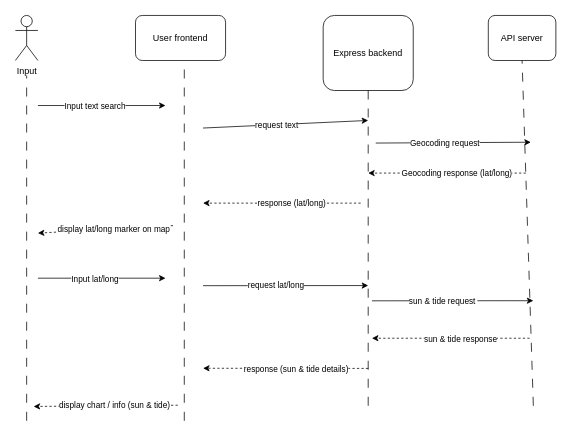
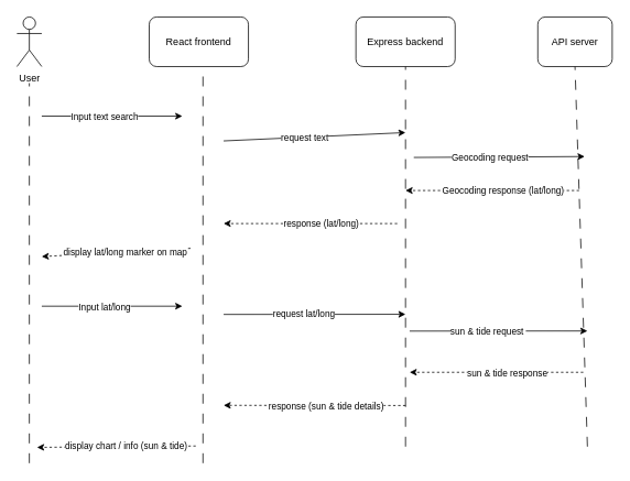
  <mxCell id="0" />
  <mxCell id="1" parent="0" />
- <mxCell id="2" value="Input" style="shape=umlActor;verticalLabelPosition=bottom;verticalAlign=top;html=1;outlineConnect=0;" parent="1" vertex="1"><mxGeometry x="20" y="20" width="30" height="60" as="geometry" /></mxCell>
- <mxCell id="3" value="User frontend" style="rounded=1;whiteSpace=wrap;html=1;" parent="1" vertex="1"><mxGeometry x="180" y="20" width="120" height="60" as="geometry" /></mxCell>
- <mxCell id="4" value="Express backend" style="rounded=1;whiteSpace=wrap;html=1;" parent="1" vertex="1"><mxGeometry x="430" y="20" width="120" height="100" as="geometry" /></mxCell>
+ <mxCell id="2" value="User" style="shape=umlActor;verticalLabelPosition=bottom;verticalAlign=top;html=1;outlineConnect=0;" parent="1" vertex="1"><mxGeometry x="20" y="20" width="30" height="60" as="geometry" /></mxCell>
+ <mxCell id="3" value="React frontend" style="rounded=1;whiteSpace=wrap;html=1;" parent="1" vertex="1"><mxGeometry x="180" y="20" width="120" height="60" as="geometry" /></mxCell>
+ <mxCell id="4" value="Express backend" style="rounded=1;whiteSpace=wrap;html=1;" parent="1" vertex="1"><mxGeometry x="430" y="20" width="120" height="60" as="geometry" /></mxCell>
  <mxCell id="5" value="API server" style="rounded=1;whiteSpace=wrap;html=1;" parent="1" vertex="1"><mxGeometry x="650" y="20" width="90" height="60" as="geometry" /></mxCell>
  <mxCell id="6" value="" style="endArrow=classic;html=1;" parent="1" edge="1"><mxGeometry width="50" height="50" relative="1" as="geometry"><mxPoint x="50" y="140" as="sourcePoint" /><mxPoint x="220" y="140" as="targetPoint" /></mxGeometry></mxCell>
  <mxCell id="7" value="Input text search" style="edgeLabel;html=1;align=center;verticalAlign=middle;resizable=0;points=[];" parent="6" vertex="1" connectable="0"><mxGeometry x="-0.114" relative="1" as="geometry"><mxPoint as="offset" /></mxGeometry></mxCell>
  <mxCell id="8" value="" style="endArrow=classic;html=1;entryX=0.5;entryY=0.036;entryDx=0;entryDy=0;entryPerimeter=0;" parent="1" edge="1"><mxGeometry width="50" height="50" relative="1" as="geometry"><mxPoint x="270" y="170" as="sourcePoint" /><mxPoint x="490" y="159.88" as="targetPoint" /></mxGeometry></mxCell>
  <mxCell id="9" value="request text" style="edgeLabel;html=1;align=center;verticalAlign=middle;resizable=0;points=[];" parent="8" vertex="1" connectable="0"><mxGeometry x="-0.114" relative="1" as="geometry"><mxPoint as="offset" /></mxGeometry></mxCell>
  <mxCell id="10" value="" style="endArrow=classic;html=1;entryX=0.165;entryY=0.083;entryDx=0;entryDy=0;entryPerimeter=0;" parent="1" edge="1"><mxGeometry width="50" height="50" relative="1" as="geometry"><mxPoint x="500" y="190" as="sourcePoint" /><mxPoint x="706.65" y="188.89" as="targetPoint" /></mxGeometry></mxCell>
  <mxCell id="11" value="Geocoding request" style="edgeLabel;html=1;align=center;verticalAlign=middle;resizable=0;points=[];" parent="10" vertex="1" connectable="0"><mxGeometry x="-0.114" relative="1" as="geometry"><mxPoint as="offset" /></mxGeometry></mxCell>
  <mxCell id="12" value="" style="endArrow=classic;html=1;dashed=1;" parent="1" edge="1"><mxGeometry width="50" height="50" relative="1" as="geometry"><mxPoint x="700" y="230" as="sourcePoint" /><mxPoint x="490" y="230" as="targetPoint" /></mxGeometry></mxCell>
  <mxCell id="13" value="Geocoding response (lat/long)" style="edgeLabel;html=1;align=center;verticalAlign=middle;resizable=0;points=[];" parent="12" vertex="1" connectable="0"><mxGeometry x="-0.114" relative="1" as="geometry"><mxPoint as="offset" /></mxGeometry></mxCell>
  <mxCell id="14" value="" style="endArrow=classic;html=1;dashed=1;" parent="1" edge="1"><mxGeometry width="50" height="50" relative="1" as="geometry"><mxPoint x="480" y="270" as="sourcePoint" /><mxPoint x="270" y="270" as="targetPoint" /></mxGeometry></mxCell>
  <mxCell id="15" value="response (lat/long)" style="edgeLabel;html=1;align=center;verticalAlign=middle;resizable=0;points=[];" parent="14" vertex="1" connectable="0"><mxGeometry x="-0.114" relative="1" as="geometry"><mxPoint as="offset" /></mxGeometry></mxCell>
  <mxCell id="16" value="" style="endArrow=classic;html=1;dashed=1;" parent="1" edge="1"><mxGeometry width="50" height="50" relative="1" as="geometry"><mxPoint x="230" y="300" as="sourcePoint" /><mxPoint x="50" y="310" as="targetPoint" /></mxGeometry></mxCell>
  <mxCell id="17" value="display lat/long marker on map" style="edgeLabel;html=1;align=center;verticalAlign=middle;resizable=0;points=[];" parent="16" vertex="1" connectable="0"><mxGeometry x="-0.114" relative="1" as="geometry"><mxPoint as="offset" /></mxGeometry></mxCell>
  <mxCell id="18" value="" style="endArrow=classic;html=1;" parent="1" edge="1"><mxGeometry width="50" height="50" relative="1" as="geometry"><mxPoint x="50" y="370" as="sourcePoint" /><mxPoint x="220" y="370" as="targetPoint" /></mxGeometry></mxCell>
  <mxCell id="19" value="Input lat/long" style="edgeLabel;html=1;align=center;verticalAlign=middle;resizable=0;points=[];" parent="18" vertex="1" connectable="0"><mxGeometry x="-0.114" relative="1" as="geometry"><mxPoint as="offset" /></mxGeometry></mxCell>
  <mxCell id="20" value="" style="endArrow=classic;html=1;entryX=0.5;entryY=0.301;entryDx=0;entryDy=0;entryPerimeter=0;" parent="1" edge="1"><mxGeometry width="50" height="50" relative="1" as="geometry"><mxPoint x="270" y="380" as="sourcePoint" /><mxPoint x="490" y="379.83" as="targetPoint" /></mxGeometry></mxCell>
  <mxCell id="21" value="request lat/long" style="edgeLabel;html=1;align=center;verticalAlign=middle;resizable=0;points=[];" parent="20" vertex="1" connectable="0"><mxGeometry x="-0.114" relative="1" as="geometry"><mxPoint as="offset" /></mxGeometry></mxCell>
  <mxCell id="22" value="" style="endArrow=classic;html=1;exitX=1;exitY=0;exitDx=0;exitDy=0;" parent="1" edge="1"><mxGeometry width="50" height="50" relative="1" as="geometry"><mxPoint x="495" y="400.17" as="sourcePoint" /><mxPoint x="710" y="400" as="targetPoint" /></mxGeometry></mxCell>
  <mxCell id="23" value="sun &amp;amp; tide request&amp;nbsp;" style="edgeLabel;html=1;align=center;verticalAlign=middle;resizable=0;points=[];" parent="22" vertex="1" connectable="0"><mxGeometry x="-0.114" relative="1" as="geometry"><mxPoint as="offset" /></mxGeometry></mxCell>
  <mxCell id="24" value="" style="endArrow=classic;html=1;dashed=1;" parent="1" edge="1"><mxGeometry width="50" height="50" relative="1" as="geometry"><mxPoint x="705" y="450" as="sourcePoint" /><mxPoint x="495" y="450" as="targetPoint" /></mxGeometry></mxCell>
  <mxCell id="25" value="sun &amp;amp; tide response" style="edgeLabel;html=1;align=center;verticalAlign=middle;resizable=0;points=[];" parent="24" vertex="1" connectable="0"><mxGeometry x="-0.114" relative="1" as="geometry"><mxPoint as="offset" /></mxGeometry></mxCell>
  <mxCell id="26" value="" style="endArrow=classic;html=1;exitX=0.5;exitY=0.434;exitDx=0;exitDy=0;exitPerimeter=0;dashed=1;" parent="1" edge="1"><mxGeometry width="50" height="50" relative="1" as="geometry"><mxPoint x="490" y="490.22" as="sourcePoint" /><mxPoint x="270" y="490" as="targetPoint" /></mxGeometry></mxCell>
  <mxCell id="27" value="response (sun &amp;amp; tide details)" style="edgeLabel;html=1;align=center;verticalAlign=middle;resizable=0;points=[];" parent="26" vertex="1" connectable="0"><mxGeometry x="-0.114" relative="1" as="geometry"><mxPoint as="offset" /></mxGeometry></mxCell>
  <mxCell id="28" value="" style="endArrow=classic;html=1;entryX=1.433;entryY=0.483;entryDx=0;entryDy=0;entryPerimeter=0;exitX=-0.367;exitY=0.481;exitDx=0;exitDy=0;exitPerimeter=0;dashed=1;" parent="1" edge="1"><mxGeometry width="50" height="50" relative="1" as="geometry"><mxPoint x="236.33" y="539.23" as="sourcePoint" /><mxPoint x="44.33" y="540.89" as="targetPoint" /></mxGeometry></mxCell>
  <mxCell id="29" value="display chart / info (sun &amp;amp; tide)" style="edgeLabel;html=1;align=center;verticalAlign=middle;resizable=0;points=[];" parent="28" vertex="1" connectable="0"><mxGeometry x="-0.114" relative="1" as="geometry"><mxPoint as="offset" /></mxGeometry></mxCell>
  <mxCell id="30" value="" style="endArrow=none;dashed=1;html=1;dashPattern=12 12;" parent="1" edge="1"><mxGeometry width="50" height="50" relative="1" as="geometry"><mxPoint x="245" y="560" as="sourcePoint" /><mxPoint x="245" y="80" as="targetPoint" /></mxGeometry></mxCell>
  <mxCell id="31" value="" style="endArrow=none;dashed=1;html=1;dashPattern=12 12;entryX=0.5;entryY=1;entryDx=0;entryDy=0;" parent="1" target="4" edge="1"><mxGeometry width="50" height="50" relative="1" as="geometry"><mxPoint x="490" y="540" as="sourcePoint" /><mxPoint x="255" y="90" as="targetPoint" /></mxGeometry></mxCell>
  <mxCell id="32" value="" style="endArrow=none;dashed=1;html=1;dashPattern=12 12;entryX=0.5;entryY=1;entryDx=0;entryDy=0;" parent="1" target="5" edge="1"><mxGeometry width="50" height="50" relative="1" as="geometry"><mxPoint x="710" y="540" as="sourcePoint" /><mxPoint x="500" y="90" as="targetPoint" /></mxGeometry></mxCell>
  <mxCell id="33" value="" style="endArrow=none;dashed=1;html=1;dashPattern=12 12;" parent="1" edge="1"><mxGeometry width="50" height="50" relative="1" as="geometry"><mxPoint x="35" y="560" as="sourcePoint" /><mxPoint x="35" y="100" as="targetPoint" /></mxGeometry></mxCell>
